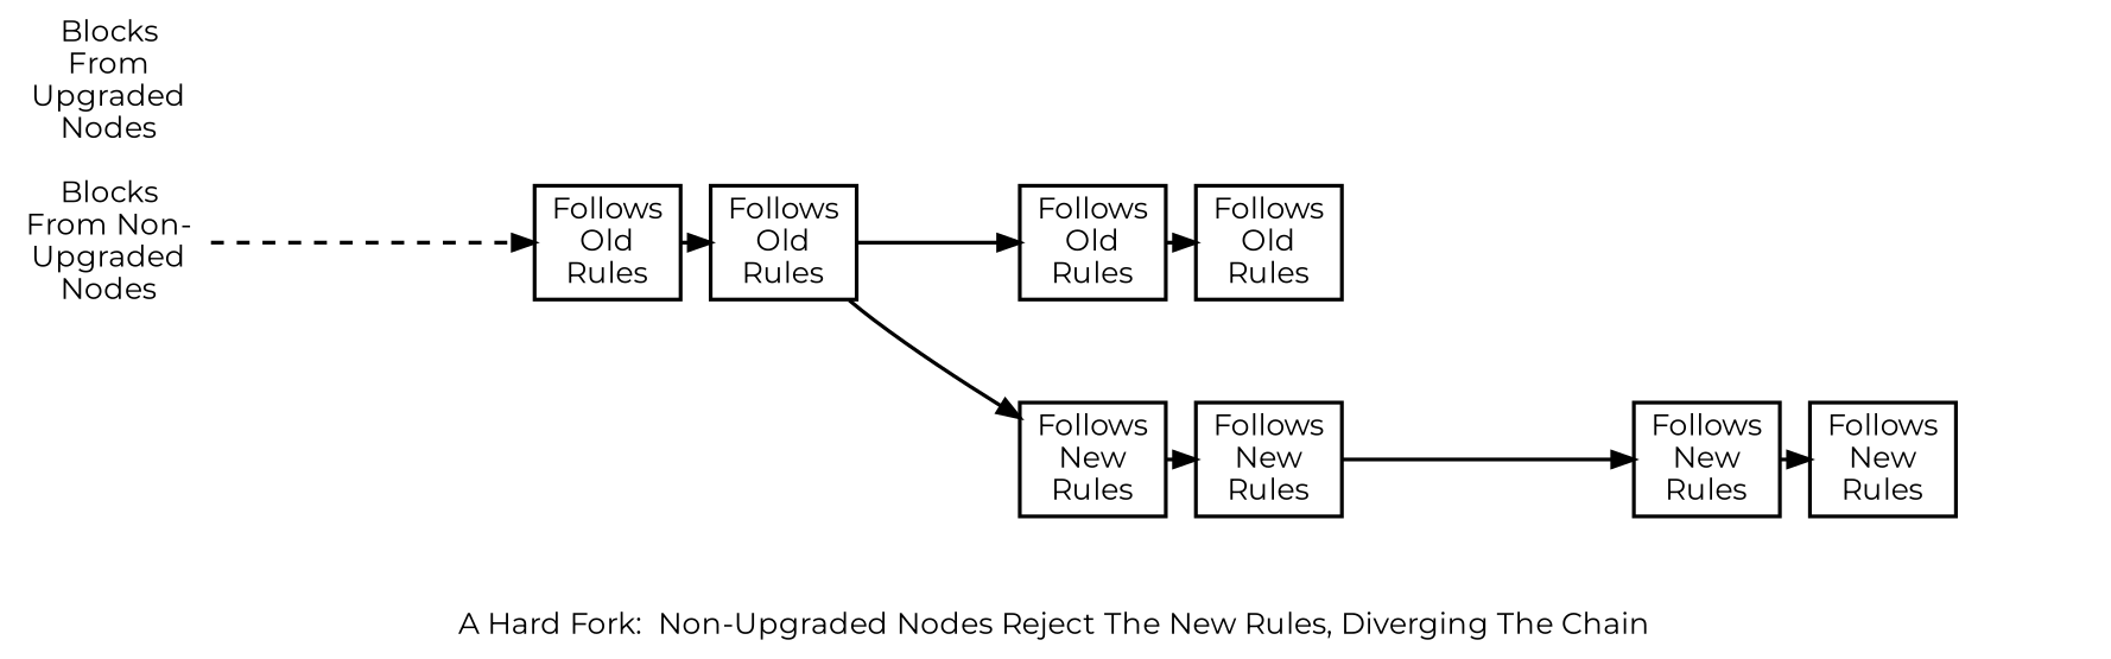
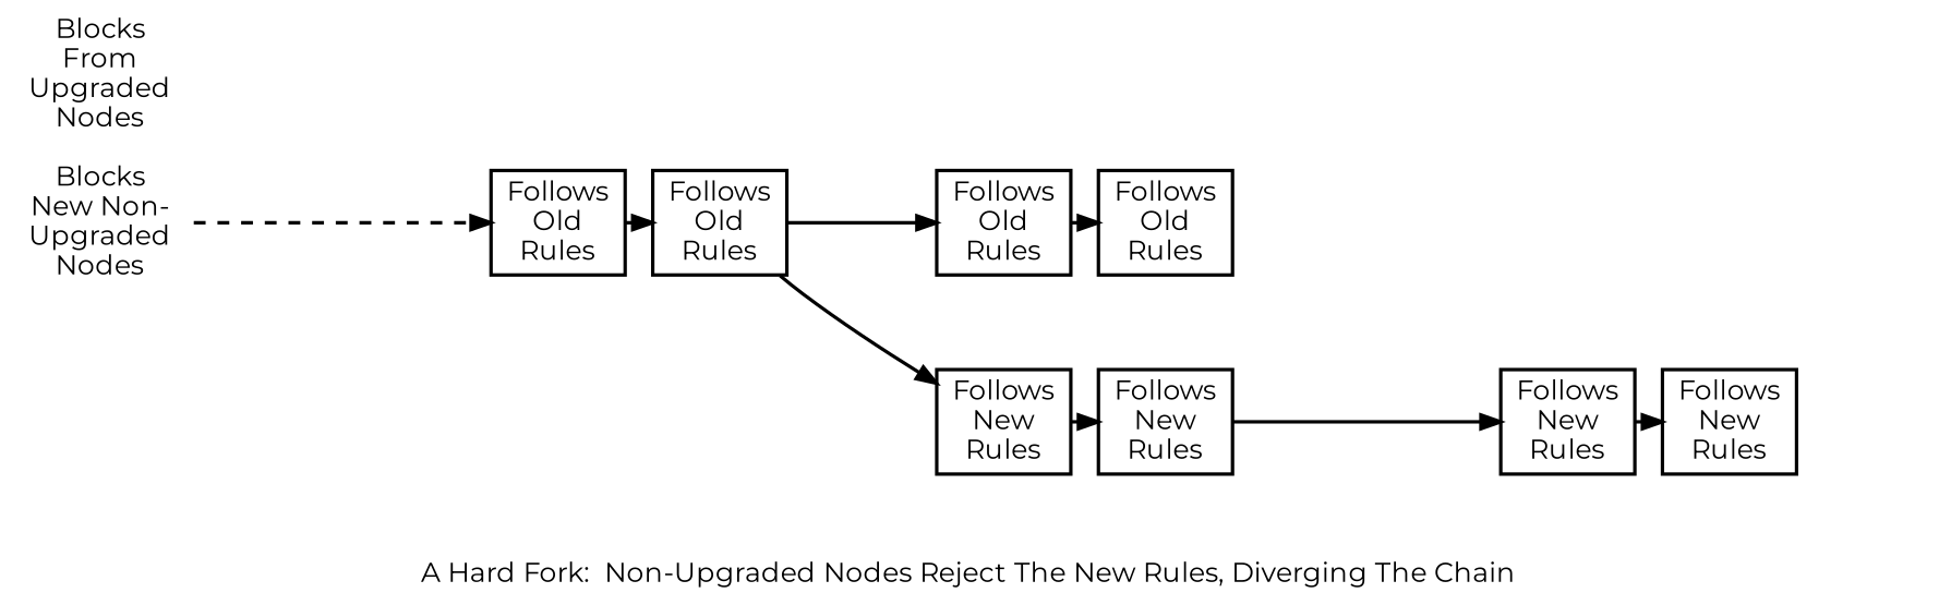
  digraph {
    fontname=Montserrat
    label="A Hard Fork:  Non-Upgraded Nodes Reject The New Rules, Diverging The Chain"
    nodesep=0.1
    penwidth=1.75
    rankdir=LR
    ranksep=0.2
    node [fontname=Montserrat penwidth=1.75 shape=box]
    edge [fontname=Montserrat penwidth=1.75]
    n1 [height=0.3 label="Follows\nOld\nRules" width=0.3]
    n2 [height=0.3 label="Follows\nOld\nRules" width=0.3]
    n3 [height=0.3 label="Follows\nOld\nRules" width=0.3]
    n4 [height=0.3 label="Follows\nOld\nRules" width=0.3]
    n5 [height=0.3 label="Follows\nNew\nRules" width=0.3]
    n6 [height=0.3 label="Follows\nNew\nRules" width=0.3]
    n7 [height=0.3 label="Follows\nNew\nRules" width=0.3]
    n8 [height=0.3 label="Follows\nNew\nRules" width=0.3]
    n9 [height=0.3 label="Blocks\nFrom\nUpgraded\nNodes" shape=none width=0.3]
-   n10 [height=0.3 label="Blocks\nFrom Non-\nUpgraded\nNodes" shape=none width=0.3]
+   n10 [height=0.3 label="Blocks\nNew Non-\nUpgraded\nNodes" shape=none width=0.3]
    subgraph cluster_1 {
      style=invis
      n1
      n2
      n3
      n4
    }
    subgraph cluster_2 {
      style=invis
      n5
      n6
      n7
      n8
    }
    n1 -> n2
    n2 -> n3
    n2 -> n5
    n3 -> n4
    n5 -> n6
    n6 -> n7
    n7 -> n8
    n10 -> n1 [minlen=2 style=dashed]
  }
